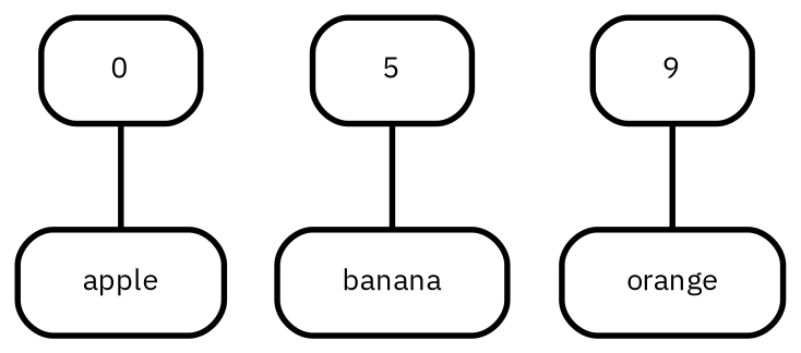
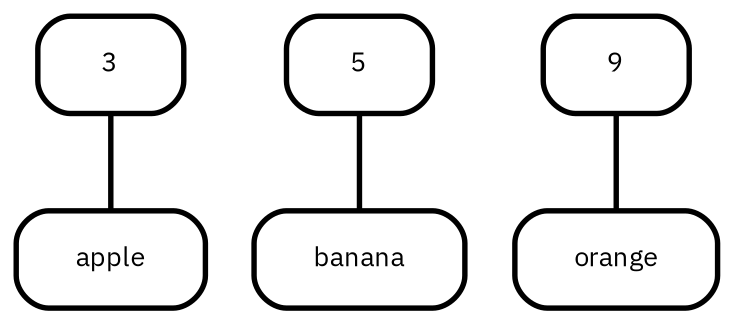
  digraph {
    fontname="IBM Plex Sans"
    rankdir=TB
    node [fillcolor="#fafafa" fontname="IBM Plex Sans" fontsize=10 margin="0.3,0.1" penwidth=2.0 shape=box style=rounded]
    edge [arrowhead=none fontname="IBM Plex Sans" penwidth=2.0]
-   n1 [label=0]
+   n1 [label=3]
    n2 [label=apple]
    n3 [label=5]
    n4 [label=banana]
    n5 [label=9]
    n6 [label=orange]
    n1 -> n2
    n3 -> n4
    n5 -> n6
  }
